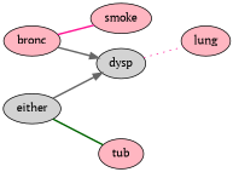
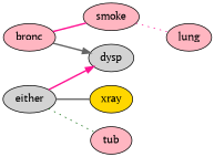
  digraph {
    fontname="PT Serif"
    rankdir=LR
    node [fillcolor=lightpink fontname="PT Serif" style=filled]
    edge [color=deeppink fontname="PT Serif" style=bold dir=none]
    dysp [fillcolor=lightgrey]
    bronc
    smoke
    lung
    either [fillcolor=lightgrey]
+   xray [fillcolor=gold]
    tub
    bronc -> dysp [color=gray40 dir=""]
    bronc -> smoke
-   dysp -> lung [style=dotted]
-   either -> dysp [color=gray40 dir=""]
-   either -> tub [color=darkgreen]
+   smoke -> lung [style=dotted]
+   either -> dysp [dir=""]
+   either -> xray [color=gray40]
+   either -> tub [color=darkgreen style=dotted]
  }
